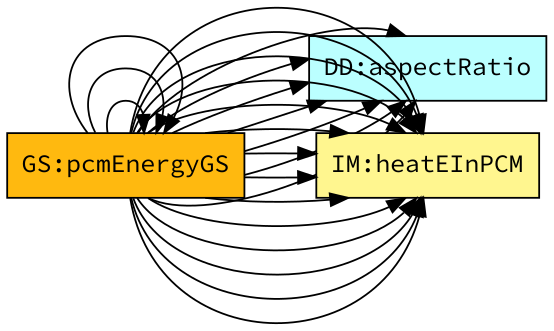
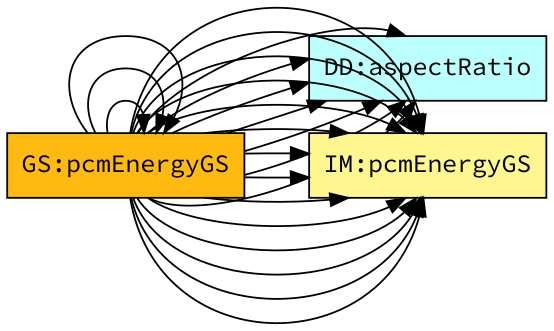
  digraph {
    rankdir=LR
    fontname="Source Code Pro"
    node [color=black shape=box style=filled fontname="Source Code Pro"]
    edge [headport=eBalanceOnPCMRC tailport=findMass fontname="Source Code Pro"]
    n1 [fillcolor=darkgoldenrod1 label="GS:pcmEnergyGS"]
    n2 [fillcolor=paleturquoise1 label="DD:aspectRatio"]
-   n3 [fillcolor=khaki1 label="IM:heatEInPCM"]
+   n3 [fillcolor=khaki1 label="IM:pcmEnergyGS"]
    subgraph sub_1 {
      rank=same
      n1
    }
    subgraph sub_2 {
      rank=same
      n2
    }
    subgraph sub_3 {
      rank=same
      n3
    }
    subgraph sub_4 {
      rank=same
      n3
    }
    subgraph sub_5 {
      rank=same
      n3
    }
    subgraph sub_6 {
      rank=same
      n1
    }
    subgraph sub_7 {
      rank=same
      n1
    }
    n1 -> n1 [headport=inputValues]
    n1 -> n1 [headport=inputValues tailport=outputInputDerivVals]
    n1 -> n1 [headport=findMass tailport=outputInputDerivVals]
    n1 -> n2 [headport=wMass]
    n1 -> n2 [headport=wVol]
    n1 -> n2 [headport=tankVol]
    n1 -> n2 [headport=tauW tailport=outputInputDerivVals]
    n1 -> n2 [headport=eta tailport=outputInputDerivVals]
    n1 -> n2 [headport=tauSP tailport=outputInputDerivVals]
    n1 -> n2 [headport=tauLP tailport=outputInputDerivVals]
    n1 -> n3 [headport=eBalanceOnWtrRC]
    n1 -> n3
    n1 -> n3 [headport=heatEInWtrIM]
    n1 -> n3 [headport=heatEInPCMRC]
    n1 -> n3 [headport=eBalanceOnWtrRC tailport=calcValues]
    n1 -> n3 [tailport=calcValues]
    n1 -> n3 [headport=heatEInWtrIM tailport=calcValues]
    n1 -> n3 [headport=heatEInPCMRC tailport=calcValues]
    n1 -> n3 [tailport=calcPCMMeltBegin]
    n1 -> n3 [tailport=calcPCMMeltEnd]
    n1 -> n3 [headport=eBalanceOnWtrRC tailport=outputValues]
    n1 -> n3 [tailport=outputValues]
    n1 -> n3 [headport=heatEInWtrIM tailport=outputValues]
    n1 -> n3 [headport=heatEInPCMRC tailport=outputValues]
  }
